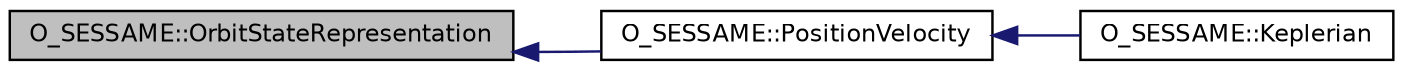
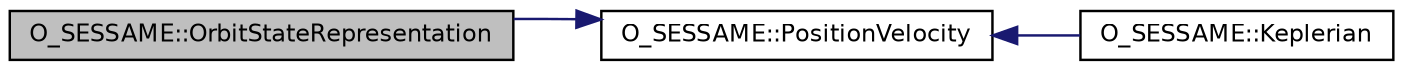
  digraph {
    rankdir=LR
    node [color=black fillcolor=white fontname=Helvetica fontsize=10 shape=record style=filled]
    edge [color=midnightblue dir=back fontname=Helvetica fontsize=10 labelfontname=Helvetica labelfontsize=10 style=solid]
    n1 [fillcolor=grey75 fontcolor=black height=0.2 label="O_SESSAME::OrbitStateRepresentation" width=0.4]
    n2 [height=0.2 label="O_SESSAME::PositionVelocity" width=0.4]
    n3 [height=0.2 label="O_SESSAME::Keplerian" width=0.4]
-   n1 -> n2
+   n2 -> n1
    n2 -> n3
  }
